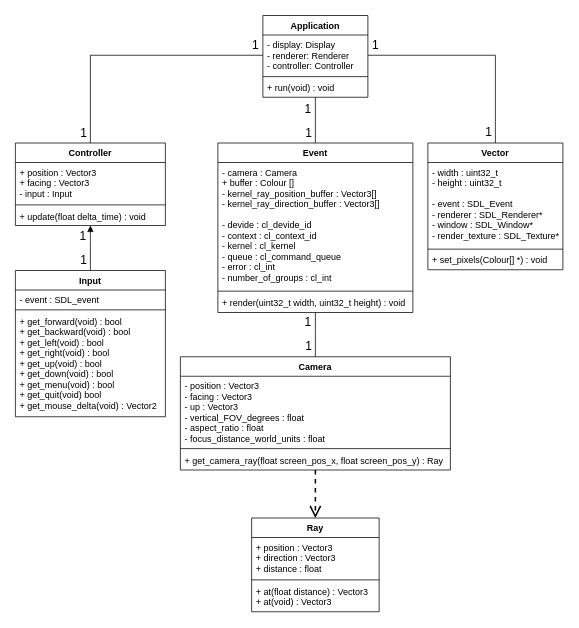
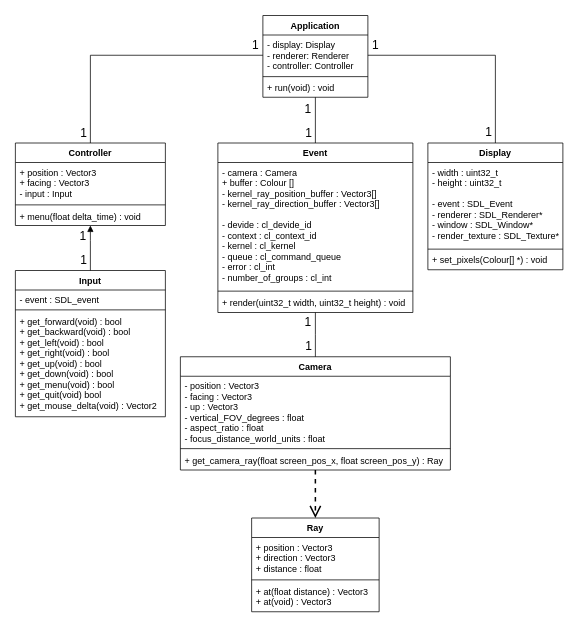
  <mxCell id="0" />
  <mxCell id="1" parent="0" />
- <mxCell id="2" value="Vector" style="swimlane;fontStyle=1;align=center;verticalAlign=top;childLayout=stackLayout;horizontal=1;startSize=26;horizontalStack=0;resizeParent=1;resizeParentMax=0;resizeLast=0;collapsible=1;marginBottom=0;" vertex="1" parent="1"><mxGeometry x="570" y="190" width="180" height="169" as="geometry" /></mxCell>
+ <mxCell id="2" value="Display" style="swimlane;fontStyle=1;align=center;verticalAlign=top;childLayout=stackLayout;horizontal=1;startSize=26;horizontalStack=0;resizeParent=1;resizeParentMax=0;resizeLast=0;collapsible=1;marginBottom=0;" vertex="1" parent="1"><mxGeometry x="570" y="190" width="180" height="169" as="geometry" /></mxCell>
  <mxCell id="3" value="- width : uint32_t&#10;- height : uint32_t&#10;&#10;- event : SDL_Event&#10;- renderer : SDL_Renderer*&#10;- window : SDL_Window*&#10;- render_texture : SDL_Texture*&#10;" style="text;strokeColor=none;fillColor=none;align=left;verticalAlign=top;spacingLeft=4;spacingRight=4;overflow=hidden;rotatable=0;points=[[0,0.5],[1,0.5]];portConstraint=eastwest;" vertex="1" parent="2"><mxGeometry y="26" width="180" height="114" as="geometry" /></mxCell>
  <mxCell id="4" value="" style="line;strokeWidth=1;fillColor=none;align=left;verticalAlign=middle;spacingTop=-1;spacingLeft=3;spacingRight=3;rotatable=0;labelPosition=right;points=[];portConstraint=eastwest;" vertex="1" parent="2"><mxGeometry y="140" width="180" height="3" as="geometry" /></mxCell>
  <mxCell id="5" value="+ set_pixels(Colour[] *) : void" style="text;strokeColor=none;fillColor=none;align=left;verticalAlign=top;spacingLeft=4;spacingRight=4;overflow=hidden;rotatable=0;points=[[0,0.5],[1,0.5]];portConstraint=eastwest;" vertex="1" parent="2"><mxGeometry y="143" width="180" height="26" as="geometry" /></mxCell>
  <mxCell id="6" value="Application" style="swimlane;fontStyle=1;align=center;verticalAlign=top;childLayout=stackLayout;horizontal=1;startSize=26;horizontalStack=0;resizeParent=1;resizeParentMax=0;resizeLast=0;collapsible=1;marginBottom=0;" vertex="1" parent="1"><mxGeometry x="350" y="20" width="140" height="109" as="geometry" /></mxCell>
  <mxCell id="7" value="- display: Display&#10;- renderer: Renderer&#10;- controller: Controller" style="text;strokeColor=none;fillColor=none;align=left;verticalAlign=top;spacingLeft=4;spacingRight=4;overflow=hidden;rotatable=0;points=[[0,0.5],[1,0.5]];portConstraint=eastwest;" vertex="1" parent="6"><mxGeometry y="26" width="140" height="54" as="geometry" /></mxCell>
  <mxCell id="8" value="" style="line;strokeWidth=1;fillColor=none;align=left;verticalAlign=middle;spacingTop=-1;spacingLeft=3;spacingRight=3;rotatable=0;labelPosition=right;points=[];portConstraint=eastwest;" vertex="1" parent="6"><mxGeometry y="80" width="140" height="3" as="geometry" /></mxCell>
  <mxCell id="9" value="+ run(void) : void" style="text;strokeColor=none;fillColor=none;align=left;verticalAlign=top;spacingLeft=4;spacingRight=4;overflow=hidden;rotatable=0;points=[[0,0.5],[1,0.5]];portConstraint=eastwest;" vertex="1" parent="6"><mxGeometry y="83" width="140" height="26" as="geometry" /></mxCell>
  <mxCell id="10" value="Input" style="swimlane;fontStyle=1;align=center;verticalAlign=top;childLayout=stackLayout;horizontal=1;startSize=26;horizontalStack=0;resizeParent=1;resizeParentMax=0;resizeLast=0;collapsible=1;marginBottom=0;" vertex="1" parent="1"><mxGeometry x="20" y="360" width="200" height="195" as="geometry" /></mxCell>
  <mxCell id="11" value="- event : SDL_event" style="text;strokeColor=none;fillColor=none;align=left;verticalAlign=top;spacingLeft=4;spacingRight=4;overflow=hidden;rotatable=0;points=[[0,0.5],[1,0.5]];portConstraint=eastwest;" vertex="1" parent="10"><mxGeometry y="26" width="200" height="24" as="geometry" /></mxCell>
  <mxCell id="12" value="" style="line;strokeWidth=1;fillColor=none;align=left;verticalAlign=middle;spacingTop=-1;spacingLeft=3;spacingRight=3;rotatable=0;labelPosition=right;points=[];portConstraint=eastwest;" vertex="1" parent="10"><mxGeometry y="50" width="200" height="5" as="geometry" /></mxCell>
  <mxCell id="13" value="+ get_forward(void) : bool&#10;+ get_backward(void) : bool&#10;+ get_left(void) : bool&#10;+ get_right(void) : bool&#10;+ get_up(void) : bool&#10;+ get_down(void) : bool&#10;+ get_menu(void) : bool&#10;+ get_quit(void) bool&#10;+ get_mouse_delta(void) : Vector2" style="text;strokeColor=none;fillColor=none;align=left;verticalAlign=top;spacingLeft=4;spacingRight=4;overflow=hidden;rotatable=0;points=[[0,0.5],[1,0.5]];portConstraint=eastwest;" vertex="1" parent="10"><mxGeometry y="55" width="200" height="140" as="geometry" /></mxCell>
  <mxCell id="14" value="Event" style="swimlane;fontStyle=1;align=center;verticalAlign=top;childLayout=stackLayout;horizontal=1;startSize=26;horizontalStack=0;resizeParent=1;resizeParentMax=0;resizeLast=0;collapsible=1;marginBottom=0;" vertex="1" parent="1"><mxGeometry x="290" y="190" width="260" height="226" as="geometry" /></mxCell>
  <mxCell id="15" value="- camera : Camera&#10;+ buffer : Colour []&#10;- kernel_ray_position_buffer : Vector3[]&#10;- kernel_ray_direction_buffer : Vector3[]&#10;&#10;- devide : cl_devide_id&#10;- context : cl_context_id&#10;- kernel : cl_kernel&#10;- queue : cl_command_queue&#10;- error : cl_int&#10;- number_of_groups : cl_int&#10;" style="text;strokeColor=none;fillColor=none;align=left;verticalAlign=top;spacingLeft=4;spacingRight=4;overflow=hidden;rotatable=0;points=[[0,0.5],[1,0.5]];portConstraint=eastwest;" vertex="1" parent="14"><mxGeometry y="26" width="260" height="169" as="geometry" /></mxCell>
  <mxCell id="16" value="" style="line;strokeWidth=1;fillColor=none;align=left;verticalAlign=middle;spacingTop=-1;spacingLeft=3;spacingRight=3;rotatable=0;labelPosition=right;points=[];portConstraint=eastwest;" vertex="1" parent="14"><mxGeometry y="195" width="260" height="5" as="geometry" /></mxCell>
  <mxCell id="17" value="+ render(uint32_t width, uint32_t height) : void" style="text;strokeColor=none;fillColor=none;align=left;verticalAlign=top;spacingLeft=4;spacingRight=4;overflow=hidden;rotatable=0;points=[[0,0.5],[1,0.5]];portConstraint=eastwest;" vertex="1" parent="14"><mxGeometry y="200" width="260" height="26" as="geometry" /></mxCell>
  <mxCell id="18" value="Camera" style="swimlane;fontStyle=1;align=center;verticalAlign=top;childLayout=stackLayout;horizontal=1;startSize=26;horizontalStack=0;resizeParent=1;resizeParentMax=0;resizeLast=0;collapsible=1;marginBottom=0;" vertex="1" parent="1"><mxGeometry x="240" y="475" width="360" height="151" as="geometry" /></mxCell>
  <mxCell id="19" value="- position : Vector3&#10;- facing : Vector3&#10;- up : Vector3&#10;- vertical_FOV_degrees : float&#10;- aspect_ratio : float&#10;- focus_distance_world_units : float" style="text;strokeColor=none;fillColor=none;align=left;verticalAlign=top;spacingLeft=4;spacingRight=4;overflow=hidden;rotatable=0;points=[[0,0.5],[1,0.5]];portConstraint=eastwest;" vertex="1" parent="18"><mxGeometry y="26" width="360" height="94" as="geometry" /></mxCell>
  <mxCell id="20" value="" style="line;strokeWidth=1;fillColor=none;align=left;verticalAlign=middle;spacingTop=-1;spacingLeft=3;spacingRight=3;rotatable=0;labelPosition=right;points=[];portConstraint=eastwest;" vertex="1" parent="18"><mxGeometry y="120" width="360" height="5" as="geometry" /></mxCell>
  <mxCell id="21" value="+ get_camera_ray(float screen_pos_x, float screen_pos_y) : Ray" style="text;strokeColor=none;fillColor=none;align=left;verticalAlign=top;spacingLeft=4;spacingRight=4;overflow=hidden;rotatable=0;points=[[0,0.5],[1,0.5]];portConstraint=eastwest;" vertex="1" parent="18"><mxGeometry y="125" width="360" height="26" as="geometry" /></mxCell>
  <mxCell id="22" value="Ray" style="swimlane;fontStyle=1;align=center;verticalAlign=top;childLayout=stackLayout;horizontal=1;startSize=26;horizontalStack=0;resizeParent=1;resizeParentMax=0;resizeLast=0;collapsible=1;marginBottom=0;" vertex="1" parent="1"><mxGeometry x="335" y="690" width="170" height="125" as="geometry" /></mxCell>
  <mxCell id="23" value="+ position : Vector3&#10;+ direction : Vector3&#10;+ distance : float" style="text;strokeColor=none;fillColor=none;align=left;verticalAlign=top;spacingLeft=4;spacingRight=4;overflow=hidden;rotatable=0;points=[[0,0.5],[1,0.5]];portConstraint=eastwest;" vertex="1" parent="22"><mxGeometry y="26" width="170" height="54" as="geometry" /></mxCell>
  <mxCell id="24" value="" style="line;strokeWidth=1;fillColor=none;align=left;verticalAlign=middle;spacingTop=-1;spacingLeft=3;spacingRight=3;rotatable=0;labelPosition=right;points=[];portConstraint=eastwest;" vertex="1" parent="22"><mxGeometry y="80" width="170" height="5" as="geometry" /></mxCell>
  <mxCell id="25" value="+ at(float distance) : Vector3&#10;+ at(void) : Vector3" style="text;strokeColor=none;fillColor=none;align=left;verticalAlign=top;spacingLeft=4;spacingRight=4;overflow=hidden;rotatable=0;points=[[0,0.5],[1,0.5]];portConstraint=eastwest;" vertex="1" parent="22"><mxGeometry y="85" width="170" height="40" as="geometry" /></mxCell>
  <mxCell id="26" value="Controller" style="swimlane;fontStyle=1;align=center;verticalAlign=top;childLayout=stackLayout;horizontal=1;startSize=26;horizontalStack=0;resizeParent=1;resizeParentMax=0;resizeLast=0;collapsible=1;marginBottom=0;" vertex="1" parent="1"><mxGeometry x="20" y="190" width="200" height="110" as="geometry" /></mxCell>
  <mxCell id="27" value="+ position : Vector3&#10;+ facing : Vector3&#10;- input : Input" style="text;strokeColor=none;fillColor=none;align=left;verticalAlign=top;spacingLeft=4;spacingRight=4;overflow=hidden;rotatable=0;points=[[0,0.5],[1,0.5]];portConstraint=eastwest;" vertex="1" parent="26"><mxGeometry y="26" width="200" height="54" as="geometry" /></mxCell>
  <mxCell id="28" value="" style="line;strokeWidth=1;fillColor=none;align=left;verticalAlign=middle;spacingTop=-1;spacingLeft=3;spacingRight=3;rotatable=0;labelPosition=right;points=[];portConstraint=eastwest;" vertex="1" parent="26"><mxGeometry y="80" width="200" height="5" as="geometry" /></mxCell>
- <mxCell id="29" value="+ update(float delta_time) : void" style="text;strokeColor=none;fillColor=none;align=left;verticalAlign=top;spacingLeft=4;spacingRight=4;overflow=hidden;rotatable=0;points=[[0,0.5],[1,0.5]];portConstraint=eastwest;" vertex="1" parent="26"><mxGeometry y="85" width="200" height="25" as="geometry" /></mxCell>
+ <mxCell id="29" value="+ menu(float delta_time) : void" style="text;strokeColor=none;fillColor=none;align=left;verticalAlign=top;spacingLeft=4;spacingRight=4;overflow=hidden;rotatable=0;points=[[0,0.5],[1,0.5]];portConstraint=eastwest;" vertex="1" parent="26"><mxGeometry y="85" width="200" height="25" as="geometry" /></mxCell>
  <mxCell id="30" value="" style="endArrow=none;html=1;rounded=0;strokeColor=default;edgeStyle=orthogonalEdgeStyle;fontSize=14;" edge="1" parent="1" source="26" target="7"><mxGeometry relative="1" as="geometry"><mxPoint x="140" y="130" as="sourcePoint" /><mxPoint x="300" y="130" as="targetPoint" /></mxGeometry></mxCell>
  <mxCell id="31" value="1" style="resizable=0;html=1;align=right;verticalAlign=bottom;fontSize=16;" connectable="0" vertex="1" parent="30"><mxGeometry x="1" relative="1" as="geometry"><mxPoint x="-5" y="-3" as="offset" /></mxGeometry></mxCell>
  <mxCell id="32" value="1" style="edgeLabel;html=1;align=center;verticalAlign=middle;resizable=0;points=[];fontSize=16;" vertex="1" connectable="0" parent="30"><mxGeometry x="-0.333" y="3" relative="1" as="geometry"><mxPoint x="-7" y="101" as="offset" /></mxGeometry></mxCell>
  <mxCell id="33" value="" style="endArrow=none;html=1;rounded=0;strokeColor=default;edgeStyle=orthogonalEdgeStyle;fontSize=14;" edge="1" parent="1" source="14" target="9"><mxGeometry relative="1" as="geometry"><mxPoint x="490" y="155" as="sourcePoint" /><mxPoint x="540" y="110" as="targetPoint" /><Array as="points"><mxPoint x="420" y="150" /><mxPoint x="420" y="150" /></Array></mxGeometry></mxCell>
  <mxCell id="34" value="1" style="resizable=0;html=1;align=right;verticalAlign=bottom;fontSize=16;" connectable="0" vertex="1" parent="33"><mxGeometry x="1" relative="1" as="geometry"><mxPoint x="-5" y="26" as="offset" /></mxGeometry></mxCell>
  <mxCell id="35" value="1" style="edgeLabel;html=1;align=center;verticalAlign=middle;resizable=0;points=[];fontSize=16;" vertex="1" connectable="0" parent="33"><mxGeometry x="-0.333" y="3" relative="1" as="geometry"><mxPoint x="-7" y="5" as="offset" /></mxGeometry></mxCell>
  <mxCell id="36" value="" style="endArrow=block;html=1;rounded=0;strokeColor=default;edgeStyle=orthogonalEdgeStyle;fontSize=14;" edge="1" parent="1" source="10" target="29"><mxGeometry relative="1" as="geometry"><mxPoint x="241" y="350" as="sourcePoint" /><mxPoint x="401" y="350" as="targetPoint" /><Array as="points"><mxPoint x="120" y="320" /><mxPoint x="120" y="320" /></Array></mxGeometry></mxCell>
  <mxCell id="37" value="1" style="resizable=0;html=1;align=right;verticalAlign=bottom;fontSize=16;" connectable="0" vertex="1" parent="36"><mxGeometry x="1" relative="1" as="geometry"><mxPoint x="-5" y="25" as="offset" /></mxGeometry></mxCell>
  <mxCell id="38" value="1" style="edgeLabel;html=1;align=center;verticalAlign=middle;resizable=0;points=[];fontSize=16;" vertex="1" connectable="0" parent="36"><mxGeometry x="-0.333" y="3" relative="1" as="geometry"><mxPoint x="-7" y="5" as="offset" /></mxGeometry></mxCell>
  <mxCell id="39" value="" style="endArrow=none;html=1;rounded=0;strokeColor=default;edgeStyle=orthogonalEdgeStyle;fontSize=14;" edge="1" parent="1" source="2" target="7"><mxGeometry relative="1" as="geometry"><mxPoint x="555" y="215" as="sourcePoint" /><mxPoint x="715" y="215" as="targetPoint" /></mxGeometry></mxCell>
  <mxCell id="40" value="1" style="resizable=0;html=1;align=right;verticalAlign=bottom;fontSize=16;" connectable="0" vertex="1" parent="39"><mxGeometry x="1" relative="1" as="geometry"><mxPoint x="15" y="-3" as="offset" /></mxGeometry></mxCell>
  <mxCell id="41" value="1" style="edgeLabel;html=1;align=center;verticalAlign=middle;resizable=0;points=[];fontSize=16;" vertex="1" connectable="0" parent="39"><mxGeometry x="-0.333" y="3" relative="1" as="geometry"><mxPoint x="-7" y="80" as="offset" /></mxGeometry></mxCell>
  <mxCell id="42" value="" style="endArrow=none;html=1;rounded=0;strokeColor=default;edgeStyle=orthogonalEdgeStyle;fontSize=14;" edge="1" parent="1" source="18" target="17"><mxGeometry relative="1" as="geometry"><mxPoint x="575" y="705" as="sourcePoint" /><mxPoint x="735" y="705" as="targetPoint" /><Array as="points"><mxPoint x="420" y="445" /><mxPoint x="420" y="445" /></Array></mxGeometry></mxCell>
  <mxCell id="43" value="1" style="resizable=0;html=1;align=right;verticalAlign=bottom;fontSize=16;" connectable="0" vertex="1" parent="42"><mxGeometry x="1" relative="1" as="geometry"><mxPoint x="-5" y="24" as="offset" /></mxGeometry></mxCell>
  <mxCell id="44" value="1" style="edgeLabel;html=1;align=center;verticalAlign=middle;resizable=0;points=[];fontSize=16;" vertex="1" connectable="0" parent="42"><mxGeometry x="-0.333" y="3" relative="1" as="geometry"><mxPoint x="-7" y="5" as="offset" /></mxGeometry></mxCell>
  <mxCell id="45" value="" style="endArrow=open;endSize=12;dashed=1;html=1;rounded=0;fontSize=16;strokeColor=default;strokeWidth=2;edgeStyle=orthogonalEdgeStyle;" edge="1" parent="1" source="21" target="22"><mxGeometry y="-35" width="160" relative="1" as="geometry"><mxPoint x="140" y="685" as="sourcePoint" /><mxPoint x="300" y="685" as="targetPoint" /><Array as="points"><mxPoint x="420" y="655" /><mxPoint x="420" y="655" /></Array><mxPoint as="offset" /></mxGeometry></mxCell>
